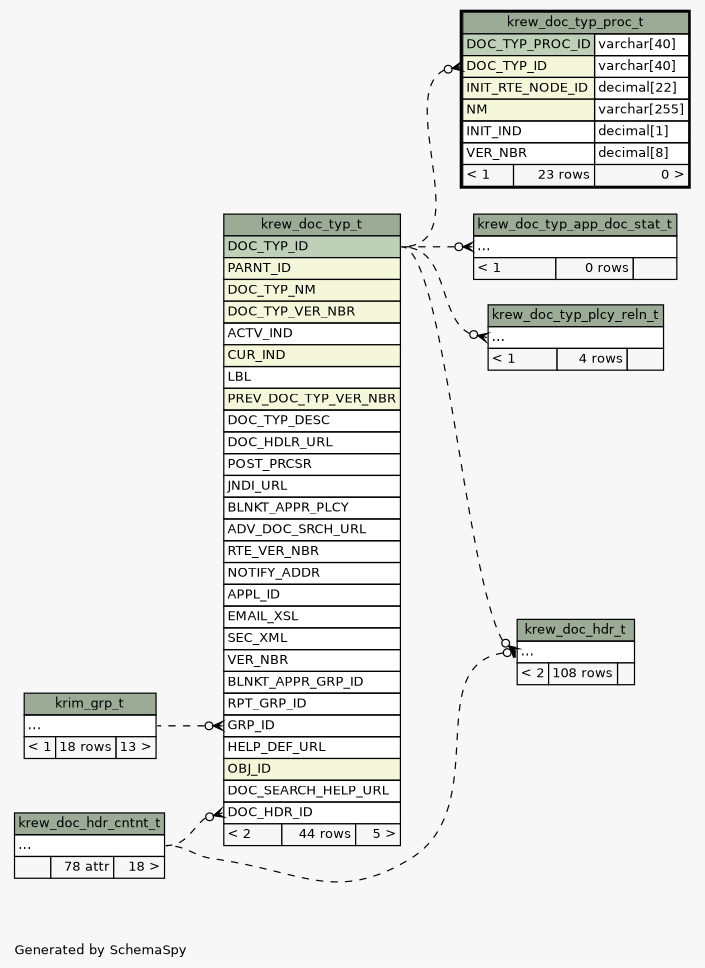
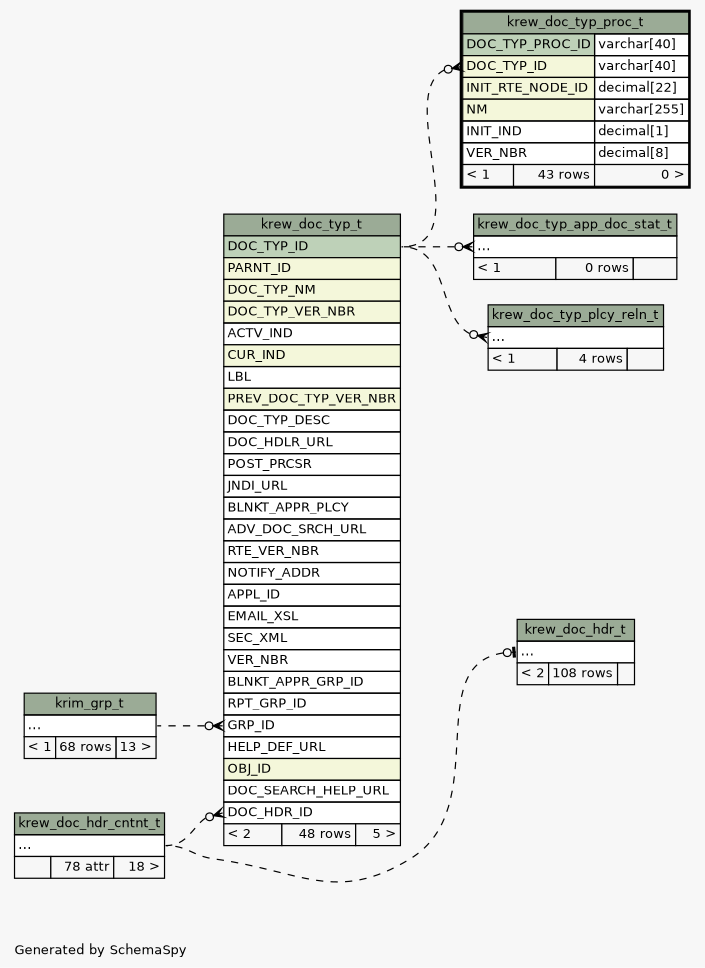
  digraph {
    bgcolor="#f7f7f7"
    fontname=Helvetica
    fontsize=11
    label="\nGenerated by SchemaSpy"
    labeljust=l
    nodesep=0.18
    rankdir=RL
    ranksep=0.46
    node [fontname=Helvetica fontsize=11 shape=plaintext]
    edge [arrowhead=none arrowsize=0.8 arrowtail=crowodot dir=back headport="DOC_TYP_ID:e" style=dashed tailport="elipses:w"]
    n1 [label=<     <TABLE BORDER="0" CELLBORDER="1" CELLSPACING="0" BGCOLOR="#ffffff">       <TR><TD COLSPAN="3" BGCOLOR="#9bab96" ALIGN="CENTER">krew_doc_hdr_t</TD></TR>       <TR><TD PORT="elipses" COLSPAN="3" ALIGN="LEFT">...</TD></TR>       <TR><TD ALIGN="LEFT" BGCOLOR="#f7f7f7">&lt; 2</TD><TD ALIGN="RIGHT" BGCOLOR="#f7f7f7">108 rows</TD><TD ALIGN="RIGHT" BGCOLOR="#f7f7f7">  </TD></TR>     </TABLE>>]
    n2 [label=<     <TABLE BORDER="0" CELLBORDER="1" CELLSPACING="0" BGCOLOR="#ffffff">       <TR><TD COLSPAN="3" BGCOLOR="#9bab96" ALIGN="CENTER">krew_doc_hdr_cntnt_t</TD></TR>       <TR><TD PORT="elipses" COLSPAN="3" ALIGN="LEFT">...</TD></TR>       <TR><TD ALIGN="LEFT" BGCOLOR="#f7f7f7">  </TD><TD ALIGN="RIGHT" BGCOLOR="#f7f7f7">78 attr</TD><TD ALIGN="RIGHT" BGCOLOR="#f7f7f7">18 &gt;</TD></TR>     </TABLE>>]
-   n3 [label=<     <TABLE BORDER="0" CELLBORDER="1" CELLSPACING="0" BGCOLOR="#ffffff">       <TR><TD COLSPAN="3" BGCOLOR="#9bab96" ALIGN="CENTER">krew_doc_typ_t</TD></TR>       <TR><TD PORT="DOC_TYP_ID" COLSPAN="3" BGCOLOR="#bed1b8" ALIGN="LEFT">DOC_TYP_ID</TD></TR>       <TR><TD PORT="PARNT_ID" COLSPAN="3" BGCOLOR="#f4f7da" ALIGN="LEFT">PARNT_ID</TD></TR>       <TR><TD PORT="DOC_TYP_NM" COLSPAN="3" BGCOLOR="#f4f7da" ALIGN="LEFT">DOC_TYP_NM</TD></TR>       <TR><TD PORT="DOC_TYP_VER_NBR" COLSPAN="3" BGCOLOR="#f4f7da" ALIGN="LEFT">DOC_TYP_VER_NBR</TD></TR>       <TR><TD PORT="ACTV_IND" COLSPAN="3" ALIGN="LEFT">ACTV_IND</TD></TR>       <TR><TD PORT="CUR_IND" COLSPAN="3" BGCOLOR="#f4f7da" ALIGN="LEFT">CUR_IND</TD></TR>       <TR><TD PORT="LBL" COLSPAN="3" ALIGN="LEFT">LBL</TD></TR>       <TR><TD PORT="PREV_DOC_TYP_VER_NBR" COLSPAN="3" BGCOLOR="#f4f7da" ALIGN="LEFT">PREV_DOC_TYP_VER_NBR</TD></TR>       <TR><TD PORT="DOC_TYP_DESC" COLSPAN="3" ALIGN="LEFT">DOC_TYP_DESC</TD></TR>       <TR><TD PORT="DOC_HDLR_URL" COLSPAN="3" ALIGN="LEFT">DOC_HDLR_URL</TD></TR>       <TR><TD PORT="POST_PRCSR" COLSPAN="3" ALIGN="LEFT">POST_PRCSR</TD></TR>       <TR><TD PORT="JNDI_URL" COLSPAN="3" ALIGN="LEFT">JNDI_URL</TD></TR>       <TR><TD PORT="BLNKT_APPR_PLCY" COLSPAN="3" ALIGN="LEFT">BLNKT_APPR_PLCY</TD></TR>       <TR><TD PORT="ADV_DOC_SRCH_URL" COLSPAN="3" ALIGN="LEFT">ADV_DOC_SRCH_URL</TD></TR>       <TR><TD PORT="RTE_VER_NBR" COLSPAN="3" ALIGN="LEFT">RTE_VER_NBR</TD></TR>       <TR><TD PORT="NOTIFY_ADDR" COLSPAN="3" ALIGN="LEFT">NOTIFY_ADDR</TD></TR>       <TR><TD PORT="APPL_ID" COLSPAN="3" ALIGN="LEFT">APPL_ID</TD></TR>       <TR><TD PORT="EMAIL_XSL" COLSPAN="3" ALIGN="LEFT">EMAIL_XSL</TD></TR>       <TR><TD PORT="SEC_XML" COLSPAN="3" ALIGN="LEFT">SEC_XML</TD></TR>       <TR><TD PORT="VER_NBR" COLSPAN="3" ALIGN="LEFT">VER_NBR</TD></TR>       <TR><TD PORT="BLNKT_APPR_GRP_ID" COLSPAN="3" ALIGN="LEFT">BLNKT_APPR_GRP_ID</TD></TR>       <TR><TD PORT="RPT_GRP_ID" COLSPAN="3" ALIGN="LEFT">RPT_GRP_ID</TD></TR>       <TR><TD PORT="GRP_ID" COLSPAN="3" ALIGN="LEFT">GRP_ID</TD></TR>       <TR><TD PORT="HELP_DEF_URL" COLSPAN="3" ALIGN="LEFT">HELP_DEF_URL</TD></TR>       <TR><TD PORT="OBJ_ID" COLSPAN="3" BGCOLOR="#f4f7da" ALIGN="LEFT">OBJ_ID</TD></TR>       <TR><TD PORT="DOC_SEARCH_HELP_URL" COLSPAN="3" ALIGN="LEFT">DOC_SEARCH_HELP_URL</TD></TR>       <TR><TD PORT="DOC_HDR_ID" COLSPAN="3" ALIGN="LEFT">DOC_HDR_ID</TD></TR>       <TR><TD ALIGN="LEFT" BGCOLOR="#f7f7f7">&lt; 2</TD><TD ALIGN="RIGHT" BGCOLOR="#f7f7f7">44 rows</TD><TD ALIGN="RIGHT" BGCOLOR="#f7f7f7">5 &gt;</TD></TR>     </TABLE>>]
-   n4 [label=<     <TABLE BORDER="0" CELLBORDER="1" CELLSPACING="0" BGCOLOR="#ffffff">       <TR><TD COLSPAN="3" BGCOLOR="#9bab96" ALIGN="CENTER">krim_grp_t</TD></TR>       <TR><TD PORT="elipses" COLSPAN="3" ALIGN="LEFT">...</TD></TR>       <TR><TD ALIGN="LEFT" BGCOLOR="#f7f7f7">&lt; 1</TD><TD ALIGN="RIGHT" BGCOLOR="#f7f7f7">18 rows</TD><TD ALIGN="RIGHT" BGCOLOR="#f7f7f7">13 &gt;</TD></TR>     </TABLE>>]
+   n3 [label=<     <TABLE BORDER="0" CELLBORDER="1" CELLSPACING="0" BGCOLOR="#ffffff">       <TR><TD COLSPAN="3" BGCOLOR="#9bab96" ALIGN="CENTER">krew_doc_typ_t</TD></TR>       <TR><TD PORT="DOC_TYP_ID" COLSPAN="3" BGCOLOR="#bed1b8" ALIGN="LEFT">DOC_TYP_ID</TD></TR>       <TR><TD PORT="PARNT_ID" COLSPAN="3" BGCOLOR="#f4f7da" ALIGN="LEFT">PARNT_ID</TD></TR>       <TR><TD PORT="DOC_TYP_NM" COLSPAN="3" BGCOLOR="#f4f7da" ALIGN="LEFT">DOC_TYP_NM</TD></TR>       <TR><TD PORT="DOC_TYP_VER_NBR" COLSPAN="3" BGCOLOR="#f4f7da" ALIGN="LEFT">DOC_TYP_VER_NBR</TD></TR>       <TR><TD PORT="ACTV_IND" COLSPAN="3" ALIGN="LEFT">ACTV_IND</TD></TR>       <TR><TD PORT="CUR_IND" COLSPAN="3" BGCOLOR="#f4f7da" ALIGN="LEFT">CUR_IND</TD></TR>       <TR><TD PORT="LBL" COLSPAN="3" ALIGN="LEFT">LBL</TD></TR>       <TR><TD PORT="PREV_DOC_TYP_VER_NBR" COLSPAN="3" BGCOLOR="#f4f7da" ALIGN="LEFT">PREV_DOC_TYP_VER_NBR</TD></TR>       <TR><TD PORT="DOC_TYP_DESC" COLSPAN="3" ALIGN="LEFT">DOC_TYP_DESC</TD></TR>       <TR><TD PORT="DOC_HDLR_URL" COLSPAN="3" ALIGN="LEFT">DOC_HDLR_URL</TD></TR>       <TR><TD PORT="POST_PRCSR" COLSPAN="3" ALIGN="LEFT">POST_PRCSR</TD></TR>       <TR><TD PORT="JNDI_URL" COLSPAN="3" ALIGN="LEFT">JNDI_URL</TD></TR>       <TR><TD PORT="BLNKT_APPR_PLCY" COLSPAN="3" ALIGN="LEFT">BLNKT_APPR_PLCY</TD></TR>       <TR><TD PORT="ADV_DOC_SRCH_URL" COLSPAN="3" ALIGN="LEFT">ADV_DOC_SRCH_URL</TD></TR>       <TR><TD PORT="RTE_VER_NBR" COLSPAN="3" ALIGN="LEFT">RTE_VER_NBR</TD></TR>       <TR><TD PORT="NOTIFY_ADDR" COLSPAN="3" ALIGN="LEFT">NOTIFY_ADDR</TD></TR>       <TR><TD PORT="APPL_ID" COLSPAN="3" ALIGN="LEFT">APPL_ID</TD></TR>       <TR><TD PORT="EMAIL_XSL" COLSPAN="3" ALIGN="LEFT">EMAIL_XSL</TD></TR>       <TR><TD PORT="SEC_XML" COLSPAN="3" ALIGN="LEFT">SEC_XML</TD></TR>       <TR><TD PORT="VER_NBR" COLSPAN="3" ALIGN="LEFT">VER_NBR</TD></TR>       <TR><TD PORT="BLNKT_APPR_GRP_ID" COLSPAN="3" ALIGN="LEFT">BLNKT_APPR_GRP_ID</TD></TR>       <TR><TD PORT="RPT_GRP_ID" COLSPAN="3" ALIGN="LEFT">RPT_GRP_ID</TD></TR>       <TR><TD PORT="GRP_ID" COLSPAN="3" ALIGN="LEFT">GRP_ID</TD></TR>       <TR><TD PORT="HELP_DEF_URL" COLSPAN="3" ALIGN="LEFT">HELP_DEF_URL</TD></TR>       <TR><TD PORT="OBJ_ID" COLSPAN="3" BGCOLOR="#f4f7da" ALIGN="LEFT">OBJ_ID</TD></TR>       <TR><TD PORT="DOC_SEARCH_HELP_URL" COLSPAN="3" ALIGN="LEFT">DOC_SEARCH_HELP_URL</TD></TR>       <TR><TD PORT="DOC_HDR_ID" COLSPAN="3" ALIGN="LEFT">DOC_HDR_ID</TD></TR>       <TR><TD ALIGN="LEFT" BGCOLOR="#f7f7f7">&lt; 2</TD><TD ALIGN="RIGHT" BGCOLOR="#f7f7f7">48 rows</TD><TD ALIGN="RIGHT" BGCOLOR="#f7f7f7">5 &gt;</TD></TR>     </TABLE>>]
+   n4 [label=<     <TABLE BORDER="0" CELLBORDER="1" CELLSPACING="0" BGCOLOR="#ffffff">       <TR><TD COLSPAN="3" BGCOLOR="#9bab96" ALIGN="CENTER">krim_grp_t</TD></TR>       <TR><TD PORT="elipses" COLSPAN="3" ALIGN="LEFT">...</TD></TR>       <TR><TD ALIGN="LEFT" BGCOLOR="#f7f7f7">&lt; 1</TD><TD ALIGN="RIGHT" BGCOLOR="#f7f7f7">68 rows</TD><TD ALIGN="RIGHT" BGCOLOR="#f7f7f7">13 &gt;</TD></TR>     </TABLE>>]
    n5 [label=<     <TABLE BORDER="0" CELLBORDER="1" CELLSPACING="0" BGCOLOR="#ffffff">       <TR><TD COLSPAN="3" BGCOLOR="#9bab96" ALIGN="CENTER">krew_doc_typ_app_doc_stat_t</TD></TR>       <TR><TD PORT="elipses" COLSPAN="3" ALIGN="LEFT">...</TD></TR>       <TR><TD ALIGN="LEFT" BGCOLOR="#f7f7f7">&lt; 1</TD><TD ALIGN="RIGHT" BGCOLOR="#f7f7f7">0 rows</TD><TD ALIGN="RIGHT" BGCOLOR="#f7f7f7">  </TD></TR>     </TABLE>>]
    n6 [label=<     <TABLE BORDER="0" CELLBORDER="1" CELLSPACING="0" BGCOLOR="#ffffff">       <TR><TD COLSPAN="3" BGCOLOR="#9bab96" ALIGN="CENTER">krew_doc_typ_plcy_reln_t</TD></TR>       <TR><TD PORT="elipses" COLSPAN="3" ALIGN="LEFT">...</TD></TR>       <TR><TD ALIGN="LEFT" BGCOLOR="#f7f7f7">&lt; 1</TD><TD ALIGN="RIGHT" BGCOLOR="#f7f7f7">4 rows</TD><TD ALIGN="RIGHT" BGCOLOR="#f7f7f7">  </TD></TR>     </TABLE>>]
-   n7 [label=<     <TABLE BORDER="2" CELLBORDER="1" CELLSPACING="0" BGCOLOR="#ffffff">       <TR><TD COLSPAN="3" BGCOLOR="#9bab96" ALIGN="CENTER">krew_doc_typ_proc_t</TD></TR>       <TR><TD PORT="DOC_TYP_PROC_ID" COLSPAN="2" BGCOLOR="#bed1b8" ALIGN="LEFT">DOC_TYP_PROC_ID</TD><TD PORT="DOC_TYP_PROC_ID.type" ALIGN="LEFT">varchar[40]</TD></TR>       <TR><TD PORT="DOC_TYP_ID" COLSPAN="2" BGCOLOR="#f4f7da" ALIGN="LEFT">DOC_TYP_ID</TD><TD PORT="DOC_TYP_ID.type" ALIGN="LEFT">varchar[40]</TD></TR>       <TR><TD PORT="INIT_RTE_NODE_ID" COLSPAN="2" BGCOLOR="#f4f7da" ALIGN="LEFT">INIT_RTE_NODE_ID</TD><TD PORT="INIT_RTE_NODE_ID.type" ALIGN="LEFT">decimal[22]</TD></TR>       <TR><TD PORT="NM" COLSPAN="2" BGCOLOR="#f4f7da" ALIGN="LEFT">NM</TD><TD PORT="NM.type" ALIGN="LEFT">varchar[255]</TD></TR>       <TR><TD PORT="INIT_IND" COLSPAN="2" ALIGN="LEFT">INIT_IND</TD><TD PORT="INIT_IND.type" ALIGN="LEFT">decimal[1]</TD></TR>       <TR><TD PORT="VER_NBR" COLSPAN="2" ALIGN="LEFT">VER_NBR</TD><TD PORT="VER_NBR.type" ALIGN="LEFT">decimal[8]</TD></TR>       <TR><TD ALIGN="LEFT" BGCOLOR="#f7f7f7">&lt; 1</TD><TD ALIGN="RIGHT" BGCOLOR="#f7f7f7">23 rows</TD><TD ALIGN="RIGHT" BGCOLOR="#f7f7f7">0 &gt;</TD></TR>     </TABLE>>]
+   n7 [label=<     <TABLE BORDER="2" CELLBORDER="1" CELLSPACING="0" BGCOLOR="#ffffff">       <TR><TD COLSPAN="3" BGCOLOR="#9bab96" ALIGN="CENTER">krew_doc_typ_proc_t</TD></TR>       <TR><TD PORT="DOC_TYP_PROC_ID" COLSPAN="2" BGCOLOR="#bed1b8" ALIGN="LEFT">DOC_TYP_PROC_ID</TD><TD PORT="DOC_TYP_PROC_ID.type" ALIGN="LEFT">varchar[40]</TD></TR>       <TR><TD PORT="DOC_TYP_ID" COLSPAN="2" BGCOLOR="#f4f7da" ALIGN="LEFT">DOC_TYP_ID</TD><TD PORT="DOC_TYP_ID.type" ALIGN="LEFT">varchar[40]</TD></TR>       <TR><TD PORT="INIT_RTE_NODE_ID" COLSPAN="2" BGCOLOR="#f4f7da" ALIGN="LEFT">INIT_RTE_NODE_ID</TD><TD PORT="INIT_RTE_NODE_ID.type" ALIGN="LEFT">decimal[22]</TD></TR>       <TR><TD PORT="NM" COLSPAN="2" BGCOLOR="#f4f7da" ALIGN="LEFT">NM</TD><TD PORT="NM.type" ALIGN="LEFT">varchar[255]</TD></TR>       <TR><TD PORT="INIT_IND" COLSPAN="2" ALIGN="LEFT">INIT_IND</TD><TD PORT="INIT_IND.type" ALIGN="LEFT">decimal[1]</TD></TR>       <TR><TD PORT="VER_NBR" COLSPAN="2" ALIGN="LEFT">VER_NBR</TD><TD PORT="VER_NBR.type" ALIGN="LEFT">decimal[8]</TD></TR>       <TR><TD ALIGN="LEFT" BGCOLOR="#f7f7f7">&lt; 1</TD><TD ALIGN="RIGHT" BGCOLOR="#f7f7f7">43 rows</TD><TD ALIGN="RIGHT" BGCOLOR="#f7f7f7">0 &gt;</TD></TR>     </TABLE>>]
    n1 -> n2 [arrowtail=teeodot headport="elipses:e"]
-   n1 -> n3
    n3 -> n2 [headport="elipses:e" tailport="DOC_HDR_ID:w"]
    n3 -> n4 [headport="elipses:e" tailport="GRP_ID:w"]
    n5 -> n3
    n6 -> n3
    n7 -> n3 [tailport="DOC_TYP_ID:w"]
  }
